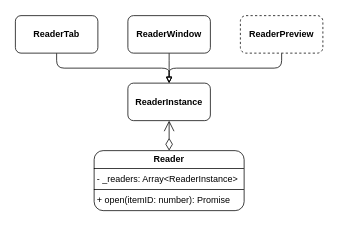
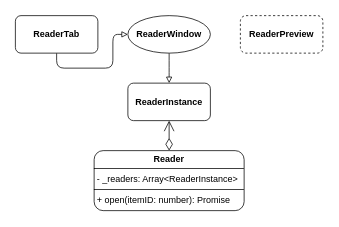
  <mxCell id="0" />
  <mxCell id="1" parent="0" />
  <mxCell id="2" value="&lt;b&gt;ReaderInstance&lt;/b&gt;" style="html=1;whiteSpace=wrap;rounded=1;" vertex="1" parent="1"><mxGeometry x="170" y="110" width="110" height="50" as="geometry" /></mxCell>
- <mxCell id="3" style="edgeStyle=orthogonalEdgeStyle;rounded=1;orthogonalLoop=1;jettySize=auto;html=1;exitX=0.5;exitY=1;exitDx=0;exitDy=0;entryX=0.5;entryY=0;entryDx=0;entryDy=0;endArrow=block;endFill=0;" edge="1" parent="1" source="4" target="2"><mxGeometry relative="1" as="geometry" /></mxCell>
+ <mxCell id="3" style="edgeStyle=orthogonalEdgeStyle;rounded=1;orthogonalLoop=1;jettySize=auto;html=1;exitX=0.5;exitY=1;exitDx=0;exitDy=0;endArrow=block;endFill=0;" edge="1" parent="1" source="4" target="6"><mxGeometry relative="1" as="geometry" /></mxCell>
  <mxCell id="4" value="ReaderTab" style="html=1;whiteSpace=wrap;fontStyle=1;rounded=1;" vertex="1" parent="1"><mxGeometry x="20" y="20" width="110" height="50" as="geometry" /></mxCell>
  <mxCell id="5" style="edgeStyle=orthogonalEdgeStyle;rounded=1;orthogonalLoop=1;jettySize=auto;html=1;exitX=0.5;exitY=1;exitDx=0;exitDy=0;endArrow=block;endFill=0;" edge="1" parent="1" source="6"><mxGeometry relative="1" as="geometry"><mxPoint x="225" y="110" as="targetPoint" /></mxGeometry></mxCell>
- <mxCell id="6" value="ReaderWindow" style="html=1;whiteSpace=wrap;fontStyle=1;rounded=1;" vertex="1" parent="1"><mxGeometry x="170" y="20" width="110" height="50" as="geometry" /></mxCell>
- <mxCell id="7" style="edgeStyle=orthogonalEdgeStyle;rounded=1;orthogonalLoop=1;jettySize=auto;html=1;exitX=0.5;exitY=1;exitDx=0;exitDy=0;entryX=0.5;entryY=0;entryDx=0;entryDy=0;endArrow=block;endFill=0;" edge="1" parent="1" source="8" target="2"><mxGeometry relative="1" as="geometry" /></mxCell>
+ <mxCell id="6" value="ReaderWindow" style="ellipse;html=1;whiteSpace=wrap;fontStyle=1;" vertex="1" parent="1"><mxGeometry x="170" y="20" width="110" height="50" as="geometry" /></mxCell>
  <mxCell id="8" value="ReaderPreview" style="html=1;whiteSpace=wrap;fontStyle=1;rounded=1;dashed=1;" vertex="1" parent="1"><mxGeometry x="320" y="20" width="110" height="50" as="geometry" /></mxCell>
  <mxCell id="9" value="&lt;p style=&quot;margin:0px;margin-top:4px;text-align:center;&quot;&gt;&lt;b&gt;Reader&lt;/b&gt;&lt;/p&gt;&lt;hr size=&quot;1&quot; style=&quot;border-style:solid;&quot;&gt;&lt;p style=&quot;margin:0px;margin-left:4px;&quot;&gt;- _readers: Array&amp;lt;ReaderInstance&amp;gt;&lt;/p&gt;&lt;hr size=&quot;1&quot; style=&quot;border-style:solid;&quot;&gt;&lt;p style=&quot;margin:0px;margin-left:4px;&quot;&gt;+ open(itemID: number): Promise&lt;/p&gt;" style="verticalAlign=top;align=left;overflow=fill;html=1;whiteSpace=wrap;rounded=1;" vertex="1" parent="1"><mxGeometry x="125" y="200" width="200" height="80" as="geometry" /></mxCell>
  <mxCell id="10" value="1" style="endArrow=open;html=1;endSize=12;startArrow=diamondThin;startSize=14;startFill=0;edgeStyle=orthogonalEdgeStyle;align=left;verticalAlign=bottom;rounded=1;fontColor=none;noLabel=1;exitX=0.5;exitY=0;exitDx=0;exitDy=0;entryX=0.5;entryY=1;entryDx=0;entryDy=0;" edge="1" parent="1" source="9" target="2"><mxGeometry x="-1" y="3" relative="1" as="geometry"><mxPoint x="30" y="180" as="sourcePoint" /><mxPoint x="190" y="180" as="targetPoint" /></mxGeometry></mxCell>
